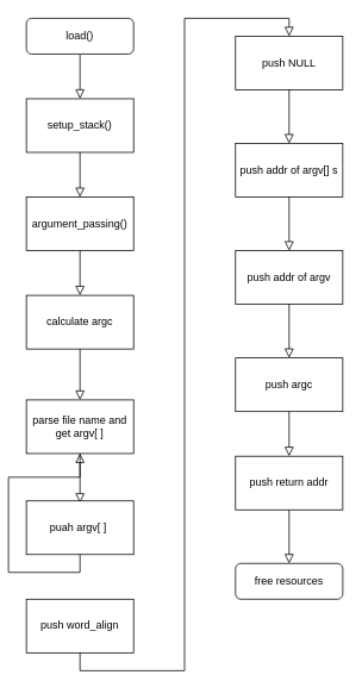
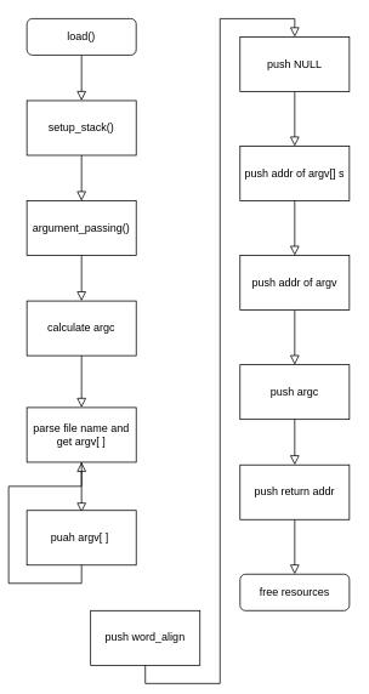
  <mxCell id="0" />
  <mxCell id="1" parent="0" />
  <mxCell id="2" value="" style="rounded=0;html=1;jettySize=auto;orthogonalLoop=1;fontSize=11;endArrow=block;endFill=0;endSize=8;strokeWidth=1;shadow=0;labelBackgroundColor=none;edgeStyle=orthogonalEdgeStyle;" parent="1" source="3" edge="1"><mxGeometry relative="1" as="geometry"><mxPoint x="80" y="110" as="targetPoint" /></mxGeometry></mxCell>
  <mxCell id="3" value="load()" style="rounded=1;whiteSpace=wrap;html=1;fontSize=12;glass=0;strokeWidth=1;shadow=0;" parent="1" vertex="1"><mxGeometry x="20" y="20" width="120" height="40" as="geometry" /></mxCell>
  <mxCell id="4" value="setup_stack()" style="rounded=0;whiteSpace=wrap;html=1;" parent="1" vertex="1"><mxGeometry x="20" y="110" width="120" height="60" as="geometry" /></mxCell>
  <mxCell id="5" value="argument_passing()" style="rounded=0;whiteSpace=wrap;html=1;" parent="1" vertex="1"><mxGeometry x="20" y="220" width="120" height="60" as="geometry" /></mxCell>
  <mxCell id="6" value="calculate argc" style="rounded=0;whiteSpace=wrap;html=1;" parent="1" vertex="1"><mxGeometry x="20" y="330" width="120" height="60" as="geometry" /></mxCell>
  <mxCell id="7" value="" style="rounded=0;html=1;jettySize=auto;orthogonalLoop=1;fontSize=11;endArrow=block;endFill=0;endSize=8;strokeWidth=1;shadow=0;labelBackgroundColor=none;edgeStyle=orthogonalEdgeStyle;exitX=0.5;exitY=1;exitDx=0;exitDy=0;entryX=0.5;entryY=0;entryDx=0;entryDy=0;" parent="1" source="4" target="5" edge="1"><mxGeometry relative="1" as="geometry"><mxPoint x="90" y="70" as="sourcePoint" /><mxPoint x="90" y="120" as="targetPoint" /></mxGeometry></mxCell>
  <mxCell id="8" value="" style="rounded=0;html=1;jettySize=auto;orthogonalLoop=1;fontSize=11;endArrow=block;endFill=0;endSize=8;strokeWidth=1;shadow=0;labelBackgroundColor=none;edgeStyle=orthogonalEdgeStyle;exitX=0.5;exitY=1;exitDx=0;exitDy=0;entryX=0.5;entryY=0;entryDx=0;entryDy=0;" parent="1" source="5" target="6" edge="1"><mxGeometry relative="1" as="geometry"><mxPoint x="90" y="180" as="sourcePoint" /><mxPoint x="90" y="230" as="targetPoint" /></mxGeometry></mxCell>
  <mxCell id="9" value="" style="rounded=0;html=1;jettySize=auto;orthogonalLoop=1;fontSize=11;endArrow=block;endFill=0;endSize=8;strokeWidth=1;shadow=0;labelBackgroundColor=none;edgeStyle=orthogonalEdgeStyle;exitX=0.5;exitY=1;exitDx=0;exitDy=0;entryX=0.5;entryY=0;entryDx=0;entryDy=0;" parent="1" source="6" target="10" edge="1"><mxGeometry relative="1" as="geometry"><mxPoint x="90" y="290" as="sourcePoint" /><mxPoint x="80" y="445" as="targetPoint" /></mxGeometry></mxCell>
  <mxCell id="10" value="parse file name and get argv[ ]" style="rounded=0;whiteSpace=wrap;html=1;" vertex="1" parent="1"><mxGeometry x="20" y="447" width="120" height="60" as="geometry" /></mxCell>
  <mxCell id="11" value="" style="rounded=0;html=1;jettySize=auto;orthogonalLoop=1;fontSize=11;endArrow=block;endFill=0;endSize=8;strokeWidth=1;shadow=0;labelBackgroundColor=none;edgeStyle=orthogonalEdgeStyle;exitX=0.5;exitY=1;exitDx=0;exitDy=0;entryX=0.5;entryY=0;entryDx=0;entryDy=0;" edge="1" parent="1" source="10"><mxGeometry relative="1" as="geometry"><mxPoint x="90" y="407" as="sourcePoint" /><mxPoint x="80" y="562" as="targetPoint" /></mxGeometry></mxCell>
  <mxCell id="12" value="puah argv[ ]&amp;nbsp;" style="rounded=0;whiteSpace=wrap;html=1;" vertex="1" parent="1"><mxGeometry x="20" y="560" width="120" height="60" as="geometry" /></mxCell>
  <mxCell id="13" value="" style="rounded=0;html=1;jettySize=auto;orthogonalLoop=1;fontSize=11;endArrow=block;endFill=0;endSize=8;strokeWidth=1;shadow=0;labelBackgroundColor=none;edgeStyle=orthogonalEdgeStyle;exitX=0.5;exitY=1;exitDx=0;exitDy=0;" edge="1" parent="1" source="12" target="10"><mxGeometry relative="1" as="geometry"><mxPoint x="90" y="520" as="sourcePoint" /><mxPoint x="80" y="675" as="targetPoint" /></mxGeometry></mxCell>
- <mxCell id="14" value="push word_align" style="rounded=0;whiteSpace=wrap;html=1;" vertex="1" parent="1"><mxGeometry x="20" y="670" width="120" height="60" as="geometry" /></mxCell>
+ <mxCell id="14" value="push word_align" style="rounded=0;whiteSpace=wrap;html=1;" vertex="1" parent="1"><mxGeometry x="90" y="670" width="120" height="60" as="geometry" /></mxCell>
  <mxCell id="15" value="" style="rounded=0;html=1;jettySize=auto;orthogonalLoop=1;fontSize=11;endArrow=block;endFill=0;endSize=8;strokeWidth=1;shadow=0;labelBackgroundColor=none;edgeStyle=orthogonalEdgeStyle;exitX=0.5;exitY=1;exitDx=0;exitDy=0;entryX=0.5;entryY=0;entryDx=0;entryDy=0;" edge="1" parent="1" source="14" target="16"><mxGeometry relative="1" as="geometry"><mxPoint x="90" y="630" as="sourcePoint" /><mxPoint x="80" y="785" as="targetPoint" /></mxGeometry></mxCell>
  <mxCell id="16" value="push NULL" style="rounded=0;whiteSpace=wrap;html=1;" vertex="1" parent="1"><mxGeometry x="254" y="40" width="120" height="60" as="geometry" /></mxCell>
  <mxCell id="17" value="" style="rounded=0;html=1;jettySize=auto;orthogonalLoop=1;fontSize=11;endArrow=block;endFill=0;endSize=8;strokeWidth=1;shadow=0;labelBackgroundColor=none;edgeStyle=orthogonalEdgeStyle;exitX=0.5;exitY=1;exitDx=0;exitDy=0;entryX=0.5;entryY=0;entryDx=0;entryDy=0;" edge="1" parent="1" source="16" target="18"><mxGeometry relative="1" as="geometry"><mxPoint x="324" y="0" as="sourcePoint" /><mxPoint x="314" y="155" as="targetPoint" /></mxGeometry></mxCell>
  <mxCell id="18" value="push addr of argv[] s" style="rounded=0;whiteSpace=wrap;html=1;" vertex="1" parent="1"><mxGeometry x="254" y="160" width="120" height="60" as="geometry" /></mxCell>
  <mxCell id="19" value="" style="rounded=0;html=1;jettySize=auto;orthogonalLoop=1;fontSize=11;endArrow=block;endFill=0;endSize=8;strokeWidth=1;shadow=0;labelBackgroundColor=none;edgeStyle=orthogonalEdgeStyle;exitX=0.5;exitY=1;exitDx=0;exitDy=0;entryX=0.5;entryY=0;entryDx=0;entryDy=0;" edge="1" parent="1" source="18" target="20"><mxGeometry relative="1" as="geometry"><mxPoint x="324" y="120" as="sourcePoint" /><mxPoint x="314" y="275" as="targetPoint" /></mxGeometry></mxCell>
  <mxCell id="20" value="push addr of argv" style="rounded=0;whiteSpace=wrap;html=1;" vertex="1" parent="1"><mxGeometry x="254" y="280" width="120" height="60" as="geometry" /></mxCell>
  <mxCell id="21" value="" style="rounded=0;html=1;jettySize=auto;orthogonalLoop=1;fontSize=11;endArrow=block;endFill=0;endSize=8;strokeWidth=1;shadow=0;labelBackgroundColor=none;edgeStyle=orthogonalEdgeStyle;exitX=0.5;exitY=1;exitDx=0;exitDy=0;entryX=0.5;entryY=0;entryDx=0;entryDy=0;" edge="1" parent="1" source="20" target="22"><mxGeometry relative="1" as="geometry"><mxPoint x="324" y="240" as="sourcePoint" /><mxPoint x="314" y="395" as="targetPoint" /></mxGeometry></mxCell>
  <mxCell id="22" value="push argc" style="rounded=0;whiteSpace=wrap;html=1;" vertex="1" parent="1"><mxGeometry x="254" y="400" width="120" height="60" as="geometry" /></mxCell>
  <mxCell id="23" value="" style="rounded=0;html=1;jettySize=auto;orthogonalLoop=1;fontSize=11;endArrow=block;endFill=0;endSize=8;strokeWidth=1;shadow=0;labelBackgroundColor=none;edgeStyle=orthogonalEdgeStyle;exitX=0.5;exitY=1;exitDx=0;exitDy=0;entryX=0.5;entryY=0;entryDx=0;entryDy=0;" edge="1" parent="1" source="22" target="24"><mxGeometry relative="1" as="geometry"><mxPoint x="324" y="360" as="sourcePoint" /><mxPoint x="314" y="515" as="targetPoint" /></mxGeometry></mxCell>
  <mxCell id="24" value="push return addr" style="rounded=0;whiteSpace=wrap;html=1;" vertex="1" parent="1"><mxGeometry x="254" y="510" width="120" height="60" as="geometry" /></mxCell>
  <mxCell id="25" value="" style="rounded=0;html=1;jettySize=auto;orthogonalLoop=1;fontSize=11;endArrow=block;endFill=0;endSize=8;strokeWidth=1;shadow=0;labelBackgroundColor=none;edgeStyle=orthogonalEdgeStyle;exitX=0.5;exitY=1;exitDx=0;exitDy=0;entryX=0.5;entryY=0;entryDx=0;entryDy=0;" edge="1" parent="1" source="24" target="26"><mxGeometry relative="1" as="geometry"><mxPoint x="324" y="470" as="sourcePoint" /><mxPoint x="314" y="630" as="targetPoint" /></mxGeometry></mxCell>
  <mxCell id="26" value="free resources" style="rounded=1;whiteSpace=wrap;html=1;fontSize=12;glass=0;strokeWidth=1;shadow=0;" vertex="1" parent="1"><mxGeometry x="254" y="630" width="120" height="40" as="geometry" /></mxCell>
